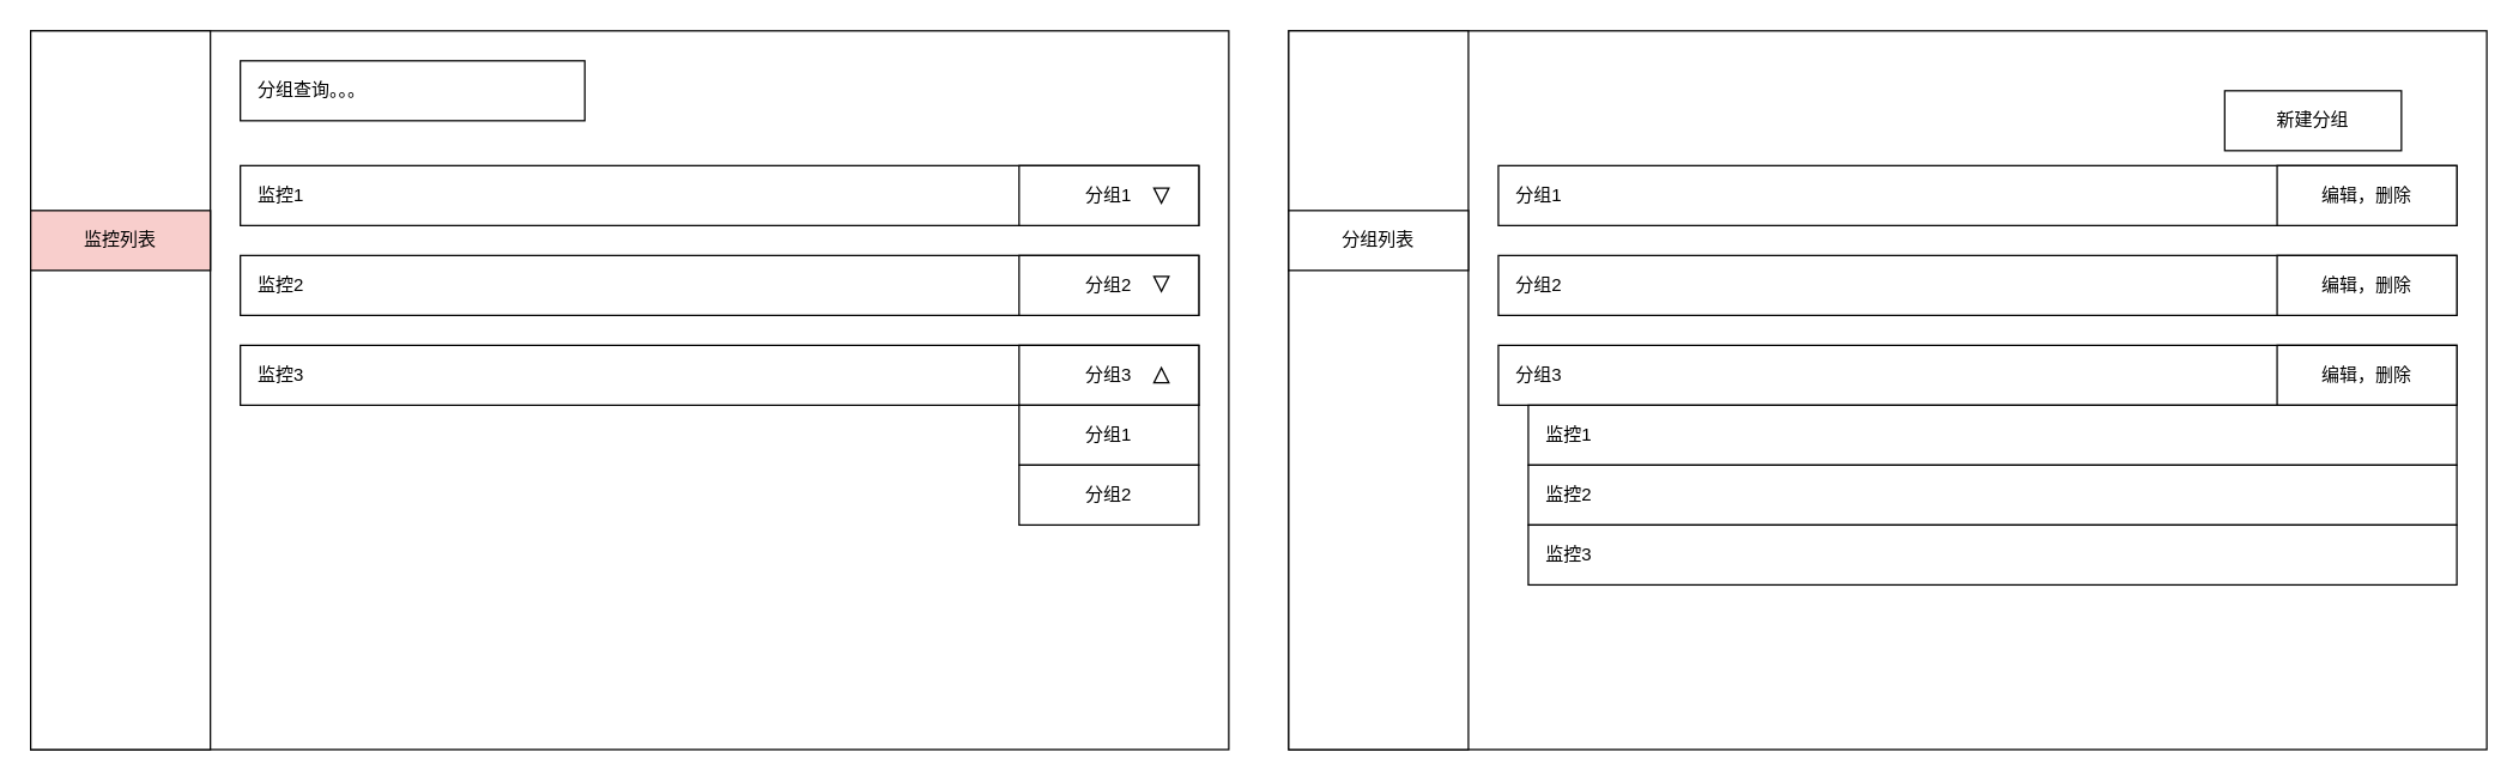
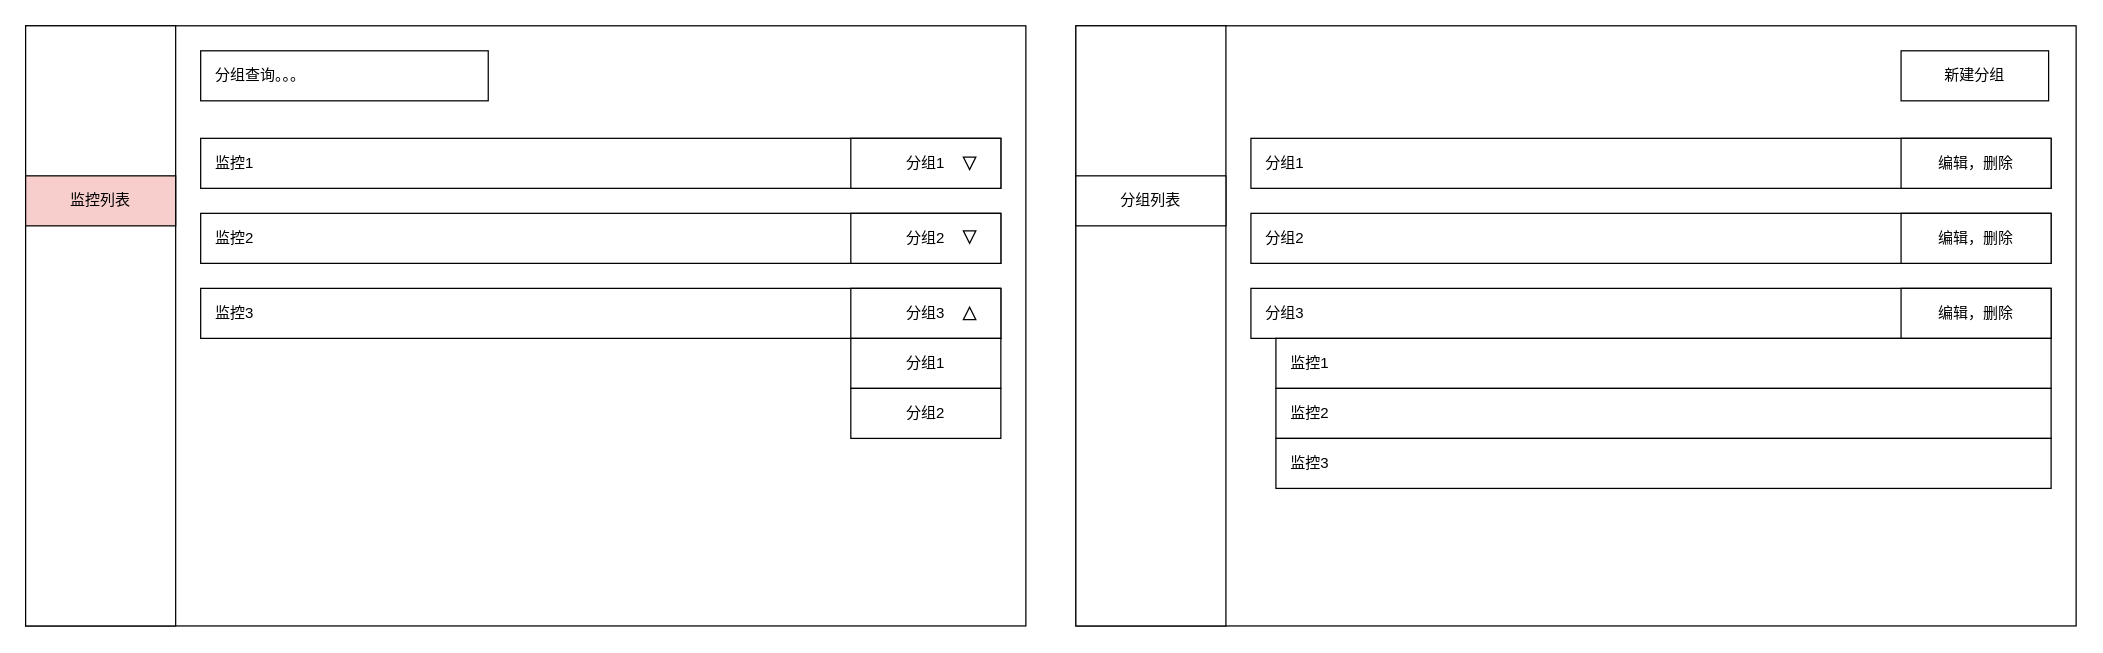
  <mxCell id="0" />
  <mxCell id="1" parent="0" />
  <mxCell id="2" value="" style="rounded=0;whiteSpace=wrap;html=1;" vertex="1" parent="1"><mxGeometry y="20" width="800" height="480" as="geometry" x="20" /></mxCell>
  <mxCell id="3" value="" style="rounded=0;whiteSpace=wrap;html=1;" vertex="1" parent="1"><mxGeometry y="20" width="120" height="480" as="geometry" x="20" /></mxCell>
  <mxCell id="4" value="监控列表" style="rounded=0;whiteSpace=wrap;html=1;fillColor=#f8cecc;" vertex="1" parent="1"><mxGeometry y="140" width="120" height="40" as="geometry" x="20" /></mxCell>
  <mxCell id="5" value="监控1" style="rounded=0;whiteSpace=wrap;html=1;align=left;spacingLeft=10;" vertex="1" parent="1"><mxGeometry x="160" y="110" width="640" height="40" as="geometry" /></mxCell>
  <mxCell id="6" value="监控2" style="rounded=0;whiteSpace=wrap;html=1;align=left;spacingLeft=10;" vertex="1" parent="1"><mxGeometry x="160" y="170" width="640" height="40" as="geometry" /></mxCell>
  <mxCell id="7" value="监控3" style="rounded=0;whiteSpace=wrap;html=1;align=left;spacingLeft=10;" vertex="1" parent="1"><mxGeometry x="160" y="230" width="640" height="40" as="geometry" /></mxCell>
  <mxCell id="8" value="分组1" style="rounded=0;whiteSpace=wrap;html=1;" vertex="1" parent="1"><mxGeometry x="680" y="110" width="120" height="40" as="geometry" /></mxCell>
  <mxCell id="9" value="分组2" style="rounded=0;whiteSpace=wrap;html=1;" vertex="1" parent="1"><mxGeometry x="680" y="170" width="120" height="40" as="geometry" /></mxCell>
  <mxCell id="10" value="分组3" style="rounded=0;whiteSpace=wrap;html=1;" vertex="1" parent="1"><mxGeometry x="680" y="230" width="120" height="40" as="geometry" /></mxCell>
  <mxCell id="11" value="" style="html=1;shadow=0;dashed=0;align=center;verticalAlign=middle;shape=mxgraph.arrows2.arrow;dy=0.6;dx=40;direction=south;notch=0;" vertex="1" parent="1"><mxGeometry x="770" y="125" width="10" height="10" as="geometry" /></mxCell>
  <mxCell id="12" value="" style="html=1;shadow=0;dashed=0;align=center;verticalAlign=middle;shape=mxgraph.arrows2.arrow;dy=0.6;dx=40;direction=south;notch=0;" vertex="1" parent="1"><mxGeometry x="770" y="184" width="10" height="10" as="geometry" /></mxCell>
  <mxCell id="13" value="" style="html=1;shadow=0;dashed=0;align=center;verticalAlign=middle;shape=mxgraph.arrows2.arrow;dy=0.6;dx=40;direction=south;notch=0;rotation=-180;" vertex="1" parent="1"><mxGeometry x="770" y="245" width="10" height="10" as="geometry" /></mxCell>
  <mxCell id="14" value="分组1" style="rounded=0;whiteSpace=wrap;html=1;" vertex="1" parent="1"><mxGeometry x="680" y="270" width="120" height="40" as="geometry" /></mxCell>
  <mxCell id="15" value="分组2" style="rounded=0;whiteSpace=wrap;html=1;" vertex="1" parent="1"><mxGeometry x="680" y="310" width="120" height="40" as="geometry" /></mxCell>
  <mxCell id="16" value="" style="rounded=0;whiteSpace=wrap;html=1;" vertex="1" parent="1"><mxGeometry x="860" y="20" width="800" height="480" as="geometry" /></mxCell>
  <mxCell id="17" value="" style="rounded=0;whiteSpace=wrap;html=1;" vertex="1" parent="1"><mxGeometry x="860" y="20" width="120" height="480" as="geometry" /></mxCell>
  <mxCell id="18" value="分组列表" style="rounded=0;whiteSpace=wrap;html=1;" vertex="1" parent="1"><mxGeometry x="860" y="140" width="120" height="40" as="geometry" /></mxCell>
  <mxCell id="19" value="分组1" style="rounded=0;whiteSpace=wrap;html=1;align=left;spacingLeft=10;" vertex="1" parent="1"><mxGeometry x="1000" y="110" width="640" height="40" as="geometry" /></mxCell>
  <mxCell id="20" value="分组2" style="rounded=0;whiteSpace=wrap;html=1;align=left;spacingLeft=10;" vertex="1" parent="1"><mxGeometry x="1000" y="170" width="640" height="40" as="geometry" /></mxCell>
  <mxCell id="21" value="分组3" style="rounded=0;whiteSpace=wrap;html=1;align=left;spacingLeft=10;" vertex="1" parent="1"><mxGeometry x="1000" y="230" width="640" height="40" as="geometry" /></mxCell>
  <mxCell id="22" value="编辑，删除" style="rounded=0;whiteSpace=wrap;html=1;" vertex="1" parent="1"><mxGeometry x="1520" y="110" width="120" height="40" as="geometry" /></mxCell>
  <mxCell id="23" value="编辑，删除" style="rounded=0;whiteSpace=wrap;html=1;" vertex="1" parent="1"><mxGeometry x="1520" y="170" width="120" height="40" as="geometry" /></mxCell>
  <mxCell id="24" value="编辑，删除" style="rounded=0;whiteSpace=wrap;html=1;" vertex="1" parent="1"><mxGeometry x="1520" y="230" width="120" height="40" as="geometry" /></mxCell>
  <mxCell id="25" value="分组查询。。。" style="rounded=0;whiteSpace=wrap;html=1;align=left;spacingLeft=10;" vertex="1" parent="1"><mxGeometry x="160" y="40" width="230" height="40" as="geometry" /></mxCell>
  <mxCell id="26" value="监控1" style="rounded=0;whiteSpace=wrap;html=1;align=left;spacingLeft=10;" vertex="1" parent="1"><mxGeometry x="1020" y="270" width="620" height="40" as="geometry" /></mxCell>
  <mxCell id="27" value="监控2" style="rounded=0;whiteSpace=wrap;html=1;align=left;spacingLeft=10;" vertex="1" parent="1"><mxGeometry x="1020" y="310" width="620" height="40" as="geometry" /></mxCell>
  <mxCell id="28" value="监控3" style="rounded=0;whiteSpace=wrap;html=1;align=left;spacingLeft=10;" vertex="1" parent="1"><mxGeometry x="1020" y="350" width="620" height="40" as="geometry" /></mxCell>
- <mxCell id="29" value="新建分组" style="rounded=0;whiteSpace=wrap;html=1;" vertex="1" parent="1"><mxGeometry x="1485" y="60" width="118" height="40" as="geometry" /></mxCell>
+ <mxCell id="29" value="新建分组" style="rounded=0;whiteSpace=wrap;html=1;" vertex="1" parent="1"><mxGeometry x="1520" y="40" width="118" height="40" as="geometry" /></mxCell>
